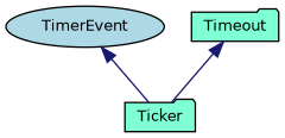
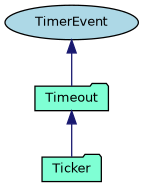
  digraph {
    node [color=black fillcolor=aquamarine fontname=Helvetica fontsize=10 shape=folder style=filled]
    edge [color=midnightblue dir=back fontname=Helvetica fontsize=10 labelfontname=Helvetica labelfontsize=10 style=solid]
    n1 [fillcolor=lightblue fontcolor=black height=0.2 label=TimerEvent shape=ellipse width=0.4]
    n2 [height=0.2 label=Ticker width=0.4]
    n3 [height=0.2 label=Timeout width=0.4]
-   n1 -> n2
+   n1 -> n3
    n3 -> n2
  }
